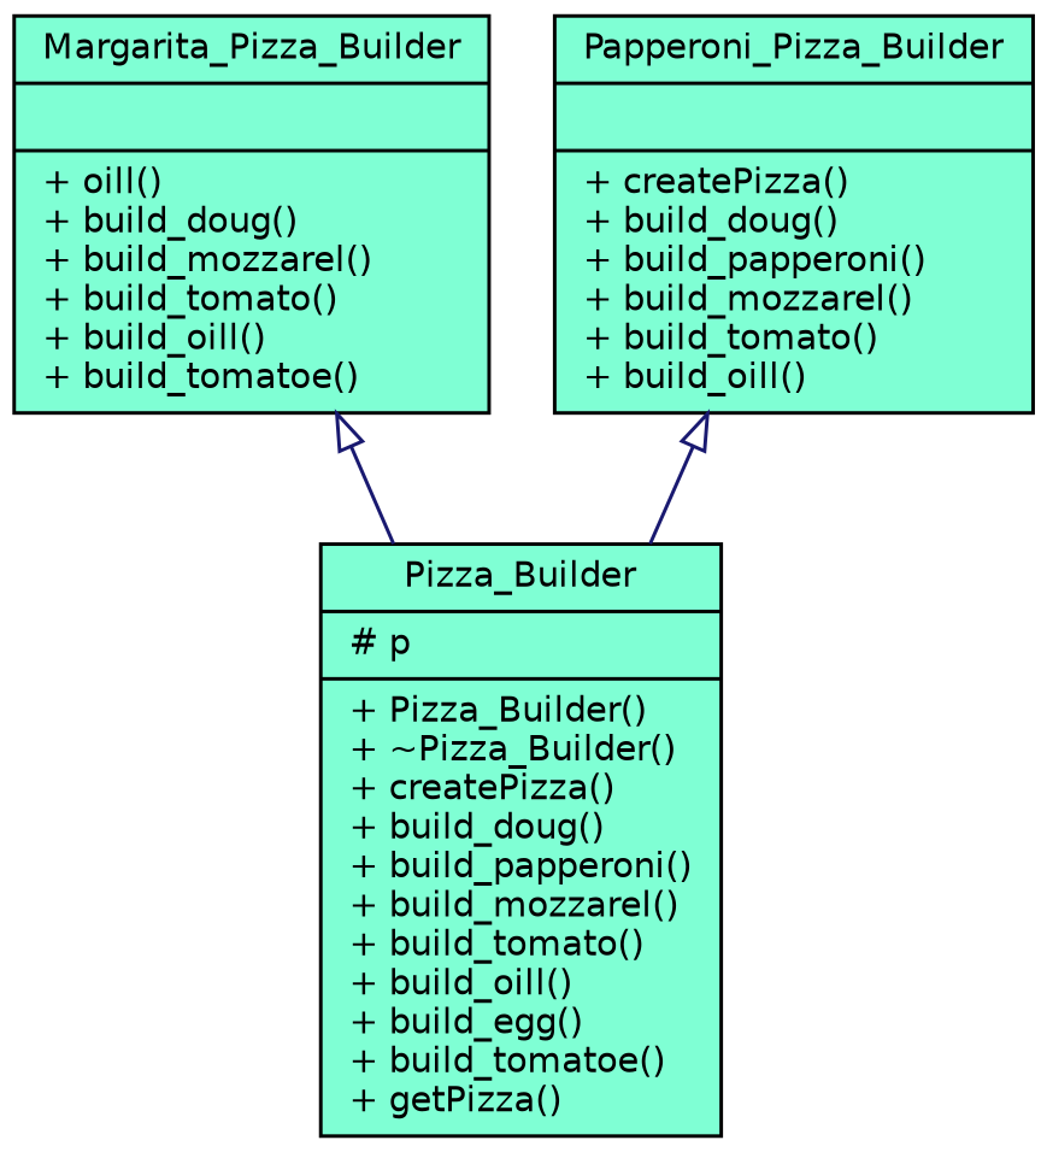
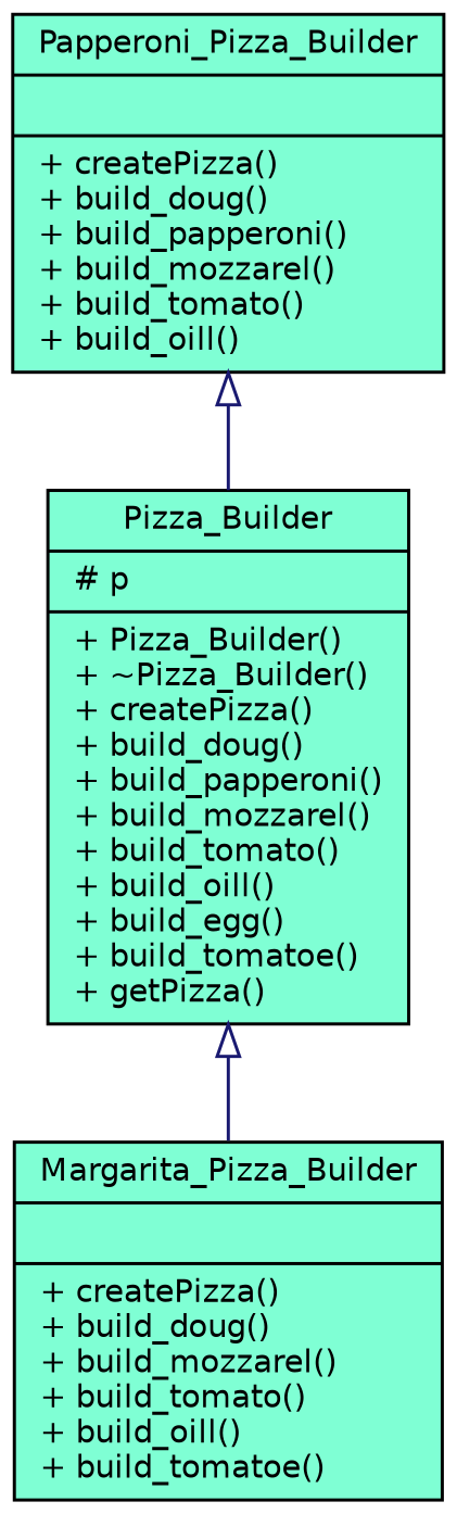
  digraph {
    node [color=black fillcolor=aquamarine fontname=Helvetica fontsize=10 shape=record style=filled]
    edge [arrowtail=onormal color=midnightblue dir=back fontname=Helvetica fontsize=10 labelfontname=Helvetica labelfontsize=10 style=solid]
    n1 [fontcolor=black height=0.2 label="{Pizza_Builder\n|# p\l|+ Pizza_Builder()\l+ ~Pizza_Builder()\l+ createPizza()\l+ build_doug()\l+ build_papperoni()\l+ build_mozzarel()\l+ build_tomato()\l+ build_oill()\l+ build_egg()\l+ build_tomatoe()\l+ getPizza()\l}" width=0.4]
-   n2 [height=0.2 label="{Margarita_Pizza_Builder\n||+ oill()\l+ build_doug()\l+ build_mozzarel()\l+ build_tomato()\l+ build_oill()\l+ build_tomatoe()\l}" width=0.4]
+   n2 [height=0.2 label="{Margarita_Pizza_Builder\n||+ createPizza()\l+ build_doug()\l+ build_mozzarel()\l+ build_tomato()\l+ build_oill()\l+ build_tomatoe()\l}" width=0.4]
    n3 [height=0.2 label="{Papperoni_Pizza_Builder\n||+ createPizza()\l+ build_doug()\l+ build_papperoni()\l+ build_mozzarel()\l+ build_tomato()\l+ build_oill()\l}" width=0.4]
-   n2 -> n1
+   n1 -> n2
    n3 -> n1
  }
